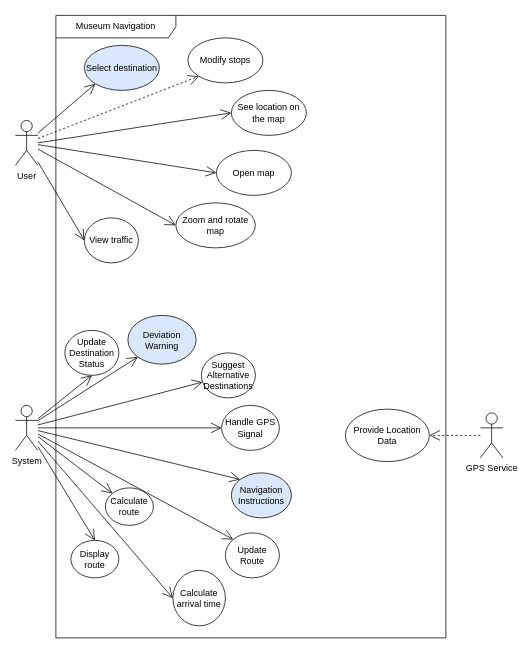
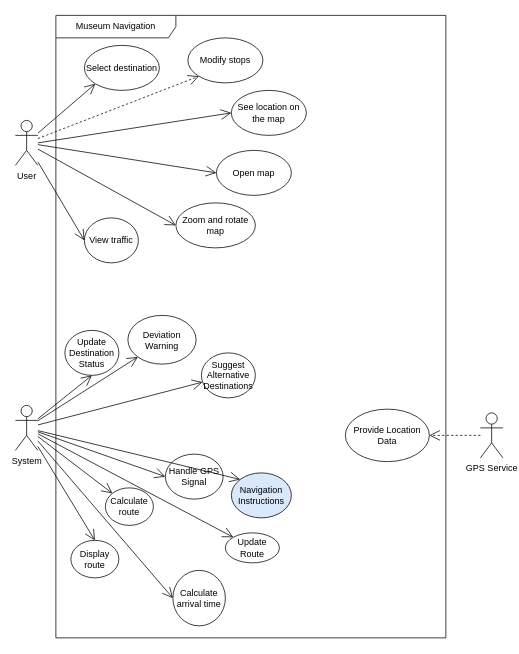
  <mxCell id="0" />
  <mxCell id="1" parent="0" />
  <mxCell id="2" value="&lt;div&gt;Museum Navigation&lt;/div&gt;" style="shape=umlFrame;whiteSpace=wrap;html=1;pointerEvents=0;recursiveResize=0;container=1;collapsible=0;width=160;" parent="1" vertex="1"><mxGeometry x="74" y="20" width="520" height="830" as="geometry" /></mxCell>
  <mxCell id="3" value="Open map" style="ellipse;whiteSpace=wrap;html=1;" parent="2" vertex="1"><mxGeometry x="214" y="180" width="100" height="60" as="geometry" /></mxCell>
  <mxCell id="4" value="See location on the map" style="ellipse;whiteSpace=wrap;html=1;" parent="2" vertex="1"><mxGeometry x="234" y="100" width="100" height="60" as="geometry" /></mxCell>
- <mxCell id="5" value="Select destination" style="ellipse;whiteSpace=wrap;html=1;fillColor=#dae8fc;" parent="2" vertex="1"><mxGeometry x="38" y="40" width="100" height="60" as="geometry" /></mxCell>
+ <mxCell id="5" value="Select destination" style="ellipse;whiteSpace=wrap;html=1;" parent="2" vertex="1"><mxGeometry x="38" y="40" width="100" height="60" as="geometry" /></mxCell>
  <mxCell id="6" value="Modify stops" style="ellipse;whiteSpace=wrap;html=1;" parent="2" vertex="1"><mxGeometry x="176" y="30" width="100" height="60" as="geometry" /></mxCell>
  <mxCell id="7" value="Zoom and rotate map" style="ellipse;whiteSpace=wrap;html=1;" parent="2" vertex="1"><mxGeometry x="160" y="250" width="106" height="60" as="geometry" /></mxCell>
  <mxCell id="8" value="Provide Location Data" style="ellipse;whiteSpace=wrap;html=1;" parent="2" vertex="1"><mxGeometry x="386" y="525" width="112" height="70" as="geometry" /></mxCell>
  <mxCell id="9" value="Calculate arrival time" style="ellipse;whiteSpace=wrap;html=1;direction=south;" parent="2" vertex="1"><mxGeometry x="156" y="740" width="70" height="74" as="geometry" /></mxCell>
  <mxCell id="10" value="Calculate route" style="ellipse;whiteSpace=wrap;html=1;" parent="2" vertex="1"><mxGeometry x="66" y="630" width="64" height="50" as="geometry" /></mxCell>
- <mxCell id="11" value="Handle GPS Signal" style="ellipse;whiteSpace=wrap;html=1;" parent="2" vertex="1"><mxGeometry x="221" y="520" width="77" height="60" as="geometry" /></mxCell>
+ <mxCell id="11" value="Handle GPS Signal" style="ellipse;whiteSpace=wrap;html=1;" parent="2" vertex="1"><mxGeometry x="146" y="585" width="77" height="60" as="geometry" /></mxCell>
  <mxCell id="12" value="Navigation Instructions" style="ellipse;whiteSpace=wrap;html=1;fillColor=#dae8fc;" parent="2" vertex="1"><mxGeometry x="234" y="610" width="80" height="60" as="geometry" /></mxCell>
- <mxCell id="13" value="Update Route" style="ellipse;whiteSpace=wrap;html=1;" parent="2" vertex="1"><mxGeometry x="226" y="690" width="72" height="60" as="geometry" /></mxCell>
+ <mxCell id="13" value="Update Route" style="ellipse;whiteSpace=wrap;html=1;" parent="2" vertex="1"><mxGeometry x="226" y="690" width="72" height="40" as="geometry" /></mxCell>
  <mxCell id="14" value="Update&lt;div&gt;Destination&lt;br&gt;&lt;div&gt;Status&lt;/div&gt;&lt;/div&gt;" style="ellipse;whiteSpace=wrap;html=1;" parent="2" vertex="1"><mxGeometry x="12" y="420" width="72" height="60" as="geometry" /></mxCell>
  <mxCell id="15" value="Suggest Alternative Destinations" style="ellipse;whiteSpace=wrap;html=1;" parent="2" vertex="1"><mxGeometry x="194" y="450" width="72" height="60" as="geometry" /></mxCell>
- <mxCell id="16" value="Deviation&lt;div&gt;Warning&lt;/div&gt;" style="ellipse;whiteSpace=wrap;html=1;fillColor=#dae8fc;" parent="2" vertex="1"><mxGeometry x="96" y="400" width="91" height="65" as="geometry" /></mxCell>
+ <mxCell id="16" value="Deviation&lt;div&gt;Warning&lt;/div&gt;" style="ellipse;whiteSpace=wrap;html=1;" parent="2" vertex="1"><mxGeometry x="96" y="400" width="91" height="65" as="geometry" /></mxCell>
  <mxCell id="17" value="View traffic" style="ellipse;whiteSpace=wrap;html=1;" parent="2" vertex="1"><mxGeometry x="38" y="270" width="72" height="60" as="geometry" /></mxCell>
  <mxCell id="18" value="Display&lt;div&gt;route&lt;/div&gt;" style="ellipse;whiteSpace=wrap;html=1;" parent="2" vertex="1"><mxGeometry x="20" y="700" width="64" height="50" as="geometry" /></mxCell>
  <mxCell id="19" value="User" style="shape=umlActor;verticalLabelPosition=bottom;verticalAlign=top;html=1;" parent="1" vertex="1"><mxGeometry x="20" y="160" width="30" height="60" as="geometry" /></mxCell>
  <mxCell id="20" value="System" style="shape=umlActor;verticalLabelPosition=bottom;verticalAlign=top;html=1;" parent="1" vertex="1"><mxGeometry x="20" y="540" width="30" height="60" as="geometry" /></mxCell>
  <mxCell id="21" value="GPS Service" style="shape=umlActor;verticalLabelPosition=bottom;verticalAlign=top;html=1;" parent="1" vertex="1"><mxGeometry x="640" y="550" width="30" height="60" as="geometry" /></mxCell>
  <mxCell id="22" value="" style="endArrow=open;endFill=1;endSize=12;html=1;rounded=0;entryX=1;entryY=0.5;entryDx=0;entryDy=0;dashed=1;" parent="1" source="21" target="8" edge="1"><mxGeometry width="160" relative="1" as="geometry"><mxPoint x="340" y="610" as="sourcePoint" /><mxPoint x="500" y="610" as="targetPoint" /></mxGeometry></mxCell>
  <mxCell id="23" value="" style="endArrow=open;endFill=1;endSize=12;html=1;rounded=0;entryX=0;entryY=1;entryDx=0;entryDy=0;" parent="1" source="19" target="5" edge="1"><mxGeometry width="160" relative="1" as="geometry"><mxPoint x="42" y="179.5" as="sourcePoint" /><mxPoint x="202" y="179.5" as="targetPoint" /></mxGeometry></mxCell>
  <mxCell id="24" value="" style="endArrow=open;endFill=1;endSize=12;html=1;rounded=0;entryX=0;entryY=1;entryDx=0;entryDy=0;dashed=1;" parent="1" source="19" target="6" edge="1"><mxGeometry width="160" relative="1" as="geometry"><mxPoint x="60" y="187" as="sourcePoint" /><mxPoint x="137" y="121" as="targetPoint" /></mxGeometry></mxCell>
  <mxCell id="25" value="" style="endArrow=open;endFill=1;endSize=12;html=1;rounded=0;entryX=0;entryY=0.5;entryDx=0;entryDy=0;" parent="1" source="19" target="3" edge="1"><mxGeometry width="160" relative="1" as="geometry"><mxPoint x="70" y="197" as="sourcePoint" /><mxPoint x="147" y="131" as="targetPoint" /></mxGeometry></mxCell>
  <mxCell id="26" value="" style="endArrow=open;endFill=1;endSize=12;html=1;rounded=0;entryX=0;entryY=0.5;entryDx=0;entryDy=0;" parent="1" source="19" target="17" edge="1"><mxGeometry width="160" relative="1" as="geometry"><mxPoint x="80" y="207" as="sourcePoint" /><mxPoint x="157" y="141" as="targetPoint" /></mxGeometry></mxCell>
  <mxCell id="27" value="" style="endArrow=open;endFill=1;endSize=12;html=1;rounded=0;entryX=0;entryY=0.5;entryDx=0;entryDy=0;" parent="1" source="19" target="7" edge="1"><mxGeometry width="160" relative="1" as="geometry"><mxPoint x="90" y="217" as="sourcePoint" /><mxPoint x="167" y="151" as="targetPoint" /></mxGeometry></mxCell>
  <mxCell id="28" value="" style="endArrow=open;endFill=1;endSize=12;html=1;rounded=0;entryX=0;entryY=0.5;entryDx=0;entryDy=0;" parent="1" target="4" edge="1"><mxGeometry width="160" relative="1" as="geometry"><mxPoint x="50" y="190" as="sourcePoint" /><mxPoint x="227" y="211" as="targetPoint" /></mxGeometry></mxCell>
  <mxCell id="29" value="" style="endArrow=open;endFill=1;endSize=12;html=1;rounded=0;entryX=0.5;entryY=1;entryDx=0;entryDy=0;" parent="1" source="20" target="14" edge="1"><mxGeometry width="160" relative="1" as="geometry"><mxPoint x="74" y="460" as="sourcePoint" /><mxPoint x="240" y="689" as="targetPoint" /></mxGeometry></mxCell>
  <mxCell id="30" value="" style="endArrow=open;endFill=1;endSize=12;html=1;rounded=0;entryX=0;entryY=1;entryDx=0;entryDy=0;" parent="1" source="20" target="16" edge="1"><mxGeometry width="160" relative="1" as="geometry"><mxPoint x="42" y="579.5" as="sourcePoint" /><mxPoint x="202" y="579.5" as="targetPoint" /></mxGeometry></mxCell>
  <mxCell id="31" value="" style="endArrow=open;endFill=1;endSize=12;html=1;rounded=0;" parent="1" source="20" target="15" edge="1"><mxGeometry width="160" relative="1" as="geometry"><mxPoint x="260" y="520" as="sourcePoint" /><mxPoint x="420" y="520" as="targetPoint" /></mxGeometry></mxCell>
  <mxCell id="32" value="" style="endArrow=open;endFill=1;endSize=12;html=1;rounded=0;entryX=0;entryY=0.5;entryDx=0;entryDy=0;" parent="1" source="20" target="11" edge="1"><mxGeometry width="160" relative="1" as="geometry"><mxPoint x="270" y="530" as="sourcePoint" /><mxPoint x="280" y="580" as="targetPoint" /></mxGeometry></mxCell>
  <mxCell id="33" value="" style="endArrow=open;endFill=1;endSize=12;html=1;rounded=0;entryX=0;entryY=0;entryDx=0;entryDy=0;" parent="1" source="20" target="12" edge="1"><mxGeometry width="160" relative="1" as="geometry"><mxPoint x="280" y="540" as="sourcePoint" /><mxPoint x="440" y="540" as="targetPoint" /></mxGeometry></mxCell>
  <mxCell id="34" value="" style="endArrow=open;endFill=1;endSize=12;html=1;rounded=0;entryX=0;entryY=0;entryDx=0;entryDy=0;" parent="1" source="20" target="13" edge="1"><mxGeometry width="160" relative="1" as="geometry"><mxPoint x="290" y="550" as="sourcePoint" /><mxPoint x="450" y="550" as="targetPoint" /></mxGeometry></mxCell>
  <mxCell id="35" value="" style="endArrow=open;endFill=1;endSize=12;html=1;rounded=0;entryX=0.5;entryY=1;entryDx=0;entryDy=0;" parent="1" source="20" target="9" edge="1"><mxGeometry width="160" relative="1" as="geometry"><mxPoint x="300" y="560" as="sourcePoint" /><mxPoint x="460" y="560" as="targetPoint" /></mxGeometry></mxCell>
  <mxCell id="36" value="" style="endArrow=open;endFill=1;endSize=12;html=1;rounded=0;entryX=0;entryY=0;entryDx=0;entryDy=0;" parent="1" source="20" target="10" edge="1"><mxGeometry width="160" relative="1" as="geometry"><mxPoint x="310" y="570" as="sourcePoint" /><mxPoint x="470" y="570" as="targetPoint" /></mxGeometry></mxCell>
  <mxCell id="37" value="" style="endArrow=open;endFill=1;endSize=12;html=1;rounded=0;entryX=0.5;entryY=0;entryDx=0;entryDy=0;" edge="1" parent="1" source="20" target="18"><mxGeometry width="160" relative="1" as="geometry"><mxPoint x="-22" y="597" as="sourcePoint" /><mxPoint x="158" y="807" as="targetPoint" /></mxGeometry></mxCell>
